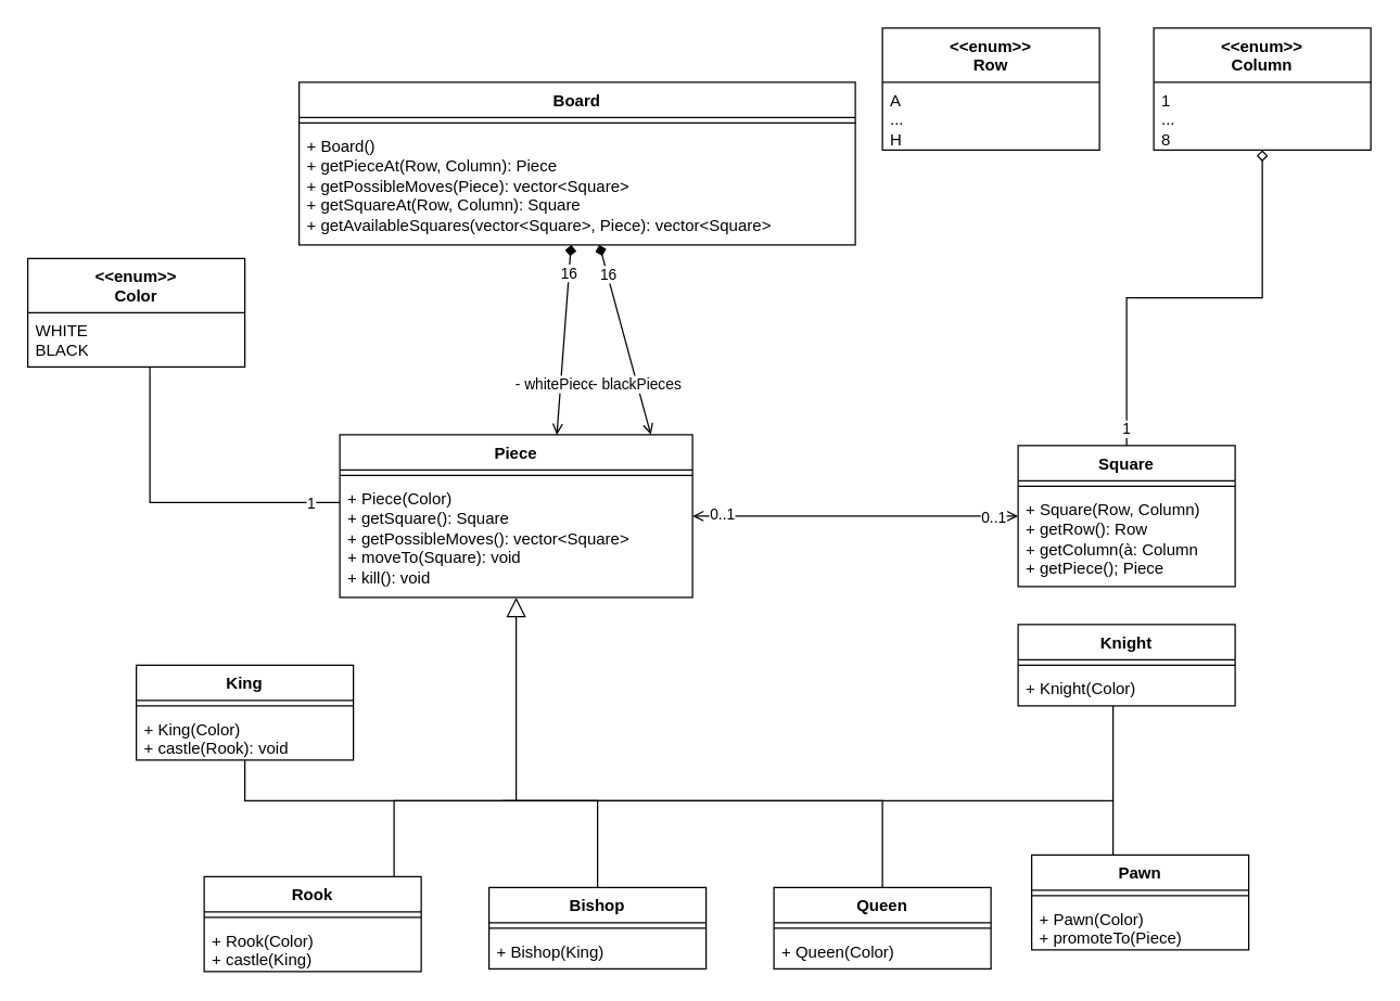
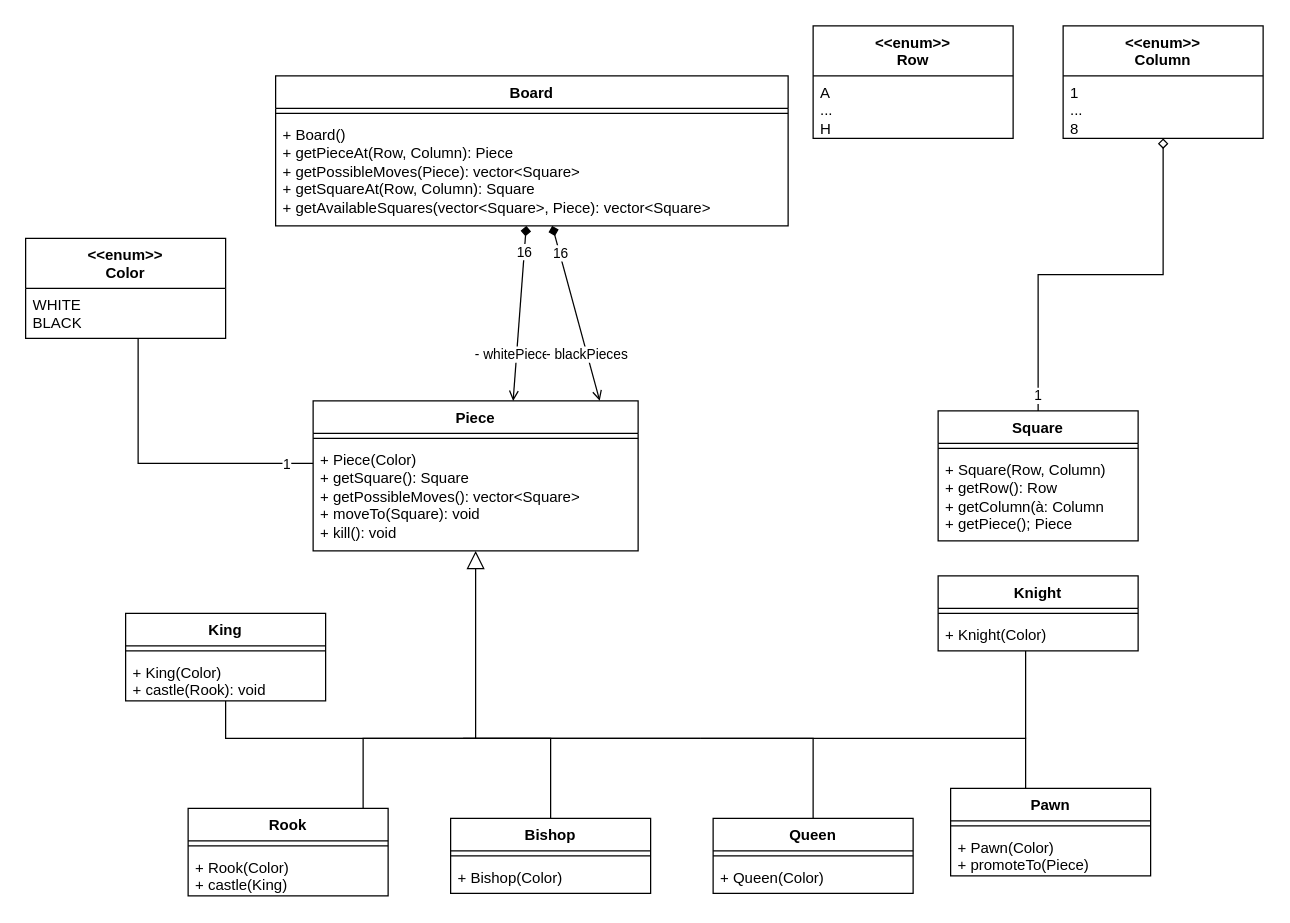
  <mxCell id="0" />
  <mxCell id="1" parent="0" />
  <mxCell id="2" style="edgeStyle=orthogonalEdgeStyle;rounded=0;orthogonalLoop=1;jettySize=auto;html=1;endArrow=none;endFill=0;" edge="1" parent="1" source="7" target="35"><mxGeometry relative="1" as="geometry"><Array as="points"><mxPoint x="110" y="370" /></Array></mxGeometry></mxCell>
  <mxCell id="3" value="1" style="edgeLabel;html=1;align=center;verticalAlign=middle;resizable=0;points=[];" vertex="1" connectable="0" parent="2"><mxGeometry x="-0.731" relative="1" as="geometry"><mxPoint x="10" as="offset" /></mxGeometry></mxCell>
- <mxCell id="4" style="edgeStyle=orthogonalEdgeStyle;rounded=0;orthogonalLoop=1;jettySize=auto;html=1;endArrow=open;endFill=0;startArrow=open;startFill=0;" edge="1" parent="1" source="7" target="39"><mxGeometry relative="1" as="geometry"><Array as="points"><mxPoint x="500" y="380" /><mxPoint x="500" y="380" /></Array></mxGeometry></mxCell>
- <mxCell id="5" value="0..1" style="edgeLabel;html=1;align=center;verticalAlign=middle;resizable=0;points=[];" vertex="1" connectable="0" parent="4"><mxGeometry x="-0.924" y="2" relative="1" as="geometry"><mxPoint x="12" as="offset" /></mxGeometry></mxCell>
- <mxCell id="6" value="0..1" style="edgeLabel;html=1;align=center;verticalAlign=middle;resizable=0;points=[];" vertex="1" connectable="0" parent="4"><mxGeometry x="0.908" y="2" relative="1" as="geometry"><mxPoint x="-8" y="2" as="offset" /></mxGeometry></mxCell>
  <mxCell id="7" value="Piece" style="swimlane;fontStyle=1;align=center;verticalAlign=top;childLayout=stackLayout;horizontal=1;startSize=26;horizontalStack=0;resizeParent=1;resizeParentMax=0;resizeLast=0;collapsible=1;marginBottom=0;whiteSpace=wrap;html=1;" vertex="1" parent="1"><mxGeometry x="250" y="320" width="260" height="120" as="geometry" /></mxCell>
  <mxCell id="8" value="" style="line;strokeWidth=1;fillColor=none;align=left;verticalAlign=middle;spacingTop=-1;spacingLeft=3;spacingRight=3;rotatable=0;labelPosition=right;points=[];portConstraint=eastwest;strokeColor=inherit;" vertex="1" parent="7"><mxGeometry y="26" width="260" height="8" as="geometry" /></mxCell>
  <mxCell id="9" value="&lt;div&gt;+ Piece(Color)&lt;/div&gt;&lt;div&gt;+ getSquare(): Square&lt;/div&gt;&lt;div&gt;+ getPossibleMoves(): vector&amp;lt;Square&amp;gt;&lt;/div&gt;&lt;div&gt;+ moveTo(Square): void&lt;/div&gt;&lt;div&gt;+ kill(): void&lt;br&gt;&lt;/div&gt;" style="text;strokeColor=none;fillColor=none;align=left;verticalAlign=top;spacingLeft=4;spacingRight=4;overflow=hidden;rotatable=0;points=[[0,0.5],[1,0.5]];portConstraint=eastwest;whiteSpace=wrap;html=1;" vertex="1" parent="7"><mxGeometry y="34" width="260" height="86" as="geometry" /></mxCell>
  <mxCell id="10" style="edgeStyle=orthogonalEdgeStyle;rounded=0;orthogonalLoop=1;jettySize=auto;html=1;endArrow=none;endFill=0;" edge="1" parent="1" source="11"><mxGeometry relative="1" as="geometry"><mxPoint x="560" y="590" as="targetPoint" /><Array as="points"><mxPoint x="350" y="590" /><mxPoint x="350" y="590" /></Array></mxGeometry></mxCell>
  <mxCell id="11" value="King" style="swimlane;fontStyle=1;align=center;verticalAlign=top;childLayout=stackLayout;horizontal=1;startSize=26;horizontalStack=0;resizeParent=1;resizeParentMax=0;resizeLast=0;collapsible=1;marginBottom=0;whiteSpace=wrap;html=1;" vertex="1" parent="1"><mxGeometry x="100" y="490" width="160" height="70" as="geometry" /></mxCell>
  <mxCell id="12" value="" style="line;strokeWidth=1;fillColor=none;align=left;verticalAlign=middle;spacingTop=-1;spacingLeft=3;spacingRight=3;rotatable=0;labelPosition=right;points=[];portConstraint=eastwest;strokeColor=inherit;" vertex="1" parent="11"><mxGeometry y="26" width="160" height="8" as="geometry" /></mxCell>
  <mxCell id="13" value="+ King(Color)&lt;br&gt;&lt;div&gt;+ castle(Rook): void&lt;/div&gt;" style="text;strokeColor=none;fillColor=none;align=left;verticalAlign=top;spacingLeft=4;spacingRight=4;overflow=hidden;rotatable=0;points=[[0,0.5],[1,0.5]];portConstraint=eastwest;whiteSpace=wrap;html=1;" vertex="1" parent="11"><mxGeometry y="34" width="160" height="36" as="geometry" /></mxCell>
  <mxCell id="14" value="Rook" style="swimlane;fontStyle=1;align=center;verticalAlign=top;childLayout=stackLayout;horizontal=1;startSize=26;horizontalStack=0;resizeParent=1;resizeParentMax=0;resizeLast=0;collapsible=1;marginBottom=0;whiteSpace=wrap;html=1;" vertex="1" parent="1"><mxGeometry x="150" y="646" width="160" height="70" as="geometry" /></mxCell>
  <mxCell id="15" value="" style="line;strokeWidth=1;fillColor=none;align=left;verticalAlign=middle;spacingTop=-1;spacingLeft=3;spacingRight=3;rotatable=0;labelPosition=right;points=[];portConstraint=eastwest;strokeColor=inherit;" vertex="1" parent="14"><mxGeometry y="26" width="160" height="8" as="geometry" /></mxCell>
  <mxCell id="16" value="&lt;div&gt;+ Rook(Color)&lt;/div&gt;&lt;div&gt;+ castle(King)&lt;br&gt;&lt;/div&gt;" style="text;strokeColor=none;fillColor=none;align=left;verticalAlign=top;spacingLeft=4;spacingRight=4;overflow=hidden;rotatable=0;points=[[0,0.5],[1,0.5]];portConstraint=eastwest;whiteSpace=wrap;html=1;" vertex="1" parent="14"><mxGeometry y="34" width="160" height="36" as="geometry" /></mxCell>
  <mxCell id="17" value="Bishop" style="swimlane;fontStyle=1;align=center;verticalAlign=top;childLayout=stackLayout;horizontal=1;startSize=26;horizontalStack=0;resizeParent=1;resizeParentMax=0;resizeLast=0;collapsible=1;marginBottom=0;whiteSpace=wrap;html=1;" vertex="1" parent="1"><mxGeometry x="360" y="654" width="160" height="60" as="geometry" /></mxCell>
  <mxCell id="18" value="" style="line;strokeWidth=1;fillColor=none;align=left;verticalAlign=middle;spacingTop=-1;spacingLeft=3;spacingRight=3;rotatable=0;labelPosition=right;points=[];portConstraint=eastwest;strokeColor=inherit;" vertex="1" parent="17"><mxGeometry y="26" width="160" height="8" as="geometry" /></mxCell>
- <mxCell id="19" value="+ Bishop(King)" style="text;strokeColor=none;fillColor=none;align=left;verticalAlign=top;spacingLeft=4;spacingRight=4;overflow=hidden;rotatable=0;points=[[0,0.5],[1,0.5]];portConstraint=eastwest;whiteSpace=wrap;html=1;" vertex="1" parent="17"><mxGeometry y="34" width="160" height="26" as="geometry" /></mxCell>
+ <mxCell id="19" value="+ Bishop(Color)" style="text;strokeColor=none;fillColor=none;align=left;verticalAlign=top;spacingLeft=4;spacingRight=4;overflow=hidden;rotatable=0;points=[[0,0.5],[1,0.5]];portConstraint=eastwest;whiteSpace=wrap;html=1;" vertex="1" parent="17"><mxGeometry y="34" width="160" height="26" as="geometry" /></mxCell>
  <mxCell id="20" value="Pawn" style="swimlane;fontStyle=1;align=center;verticalAlign=top;childLayout=stackLayout;horizontal=1;startSize=26;horizontalStack=0;resizeParent=1;resizeParentMax=0;resizeLast=0;collapsible=1;marginBottom=0;whiteSpace=wrap;html=1;" vertex="1" parent="1"><mxGeometry x="760" y="630" width="160" height="70" as="geometry" /></mxCell>
  <mxCell id="21" value="" style="line;strokeWidth=1;fillColor=none;align=left;verticalAlign=middle;spacingTop=-1;spacingLeft=3;spacingRight=3;rotatable=0;labelPosition=right;points=[];portConstraint=eastwest;strokeColor=inherit;" vertex="1" parent="20"><mxGeometry y="26" width="160" height="8" as="geometry" /></mxCell>
  <mxCell id="22" value="&lt;div&gt;+ Pawn(Color)&lt;/div&gt;&lt;div&gt;+ promoteTo(Piece)&lt;br&gt;&lt;/div&gt;" style="text;strokeColor=none;fillColor=none;align=left;verticalAlign=top;spacingLeft=4;spacingRight=4;overflow=hidden;rotatable=0;points=[[0,0.5],[1,0.5]];portConstraint=eastwest;whiteSpace=wrap;html=1;" vertex="1" parent="20"><mxGeometry y="34" width="160" height="36" as="geometry" /></mxCell>
  <mxCell id="23" value="Queen" style="swimlane;fontStyle=1;align=center;verticalAlign=top;childLayout=stackLayout;horizontal=1;startSize=26;horizontalStack=0;resizeParent=1;resizeParentMax=0;resizeLast=0;collapsible=1;marginBottom=0;whiteSpace=wrap;html=1;" vertex="1" parent="1"><mxGeometry x="570" y="654" width="160" height="60" as="geometry" /></mxCell>
  <mxCell id="24" value="" style="line;strokeWidth=1;fillColor=none;align=left;verticalAlign=middle;spacingTop=-1;spacingLeft=3;spacingRight=3;rotatable=0;labelPosition=right;points=[];portConstraint=eastwest;strokeColor=inherit;" vertex="1" parent="23"><mxGeometry y="26" width="160" height="8" as="geometry" /></mxCell>
  <mxCell id="25" value="+ Queen(Color)" style="text;strokeColor=none;fillColor=none;align=left;verticalAlign=top;spacingLeft=4;spacingRight=4;overflow=hidden;rotatable=0;points=[[0,0.5],[1,0.5]];portConstraint=eastwest;whiteSpace=wrap;html=1;" vertex="1" parent="23"><mxGeometry y="34" width="160" height="26" as="geometry" /></mxCell>
  <mxCell id="26" value="Knight" style="swimlane;fontStyle=1;align=center;verticalAlign=top;childLayout=stackLayout;horizontal=1;startSize=26;horizontalStack=0;resizeParent=1;resizeParentMax=0;resizeLast=0;collapsible=1;marginBottom=0;whiteSpace=wrap;html=1;" vertex="1" parent="1"><mxGeometry x="750" y="460" width="160" height="60" as="geometry" /></mxCell>
  <mxCell id="27" value="" style="line;strokeWidth=1;fillColor=none;align=left;verticalAlign=middle;spacingTop=-1;spacingLeft=3;spacingRight=3;rotatable=0;labelPosition=right;points=[];portConstraint=eastwest;strokeColor=inherit;" vertex="1" parent="26"><mxGeometry y="26" width="160" height="8" as="geometry" /></mxCell>
  <mxCell id="28" value="+ Knight(Color)" style="text;strokeColor=none;fillColor=none;align=left;verticalAlign=top;spacingLeft=4;spacingRight=4;overflow=hidden;rotatable=0;points=[[0,0.5],[1,0.5]];portConstraint=eastwest;whiteSpace=wrap;html=1;" vertex="1" parent="26"><mxGeometry y="34" width="160" height="26" as="geometry" /></mxCell>
  <mxCell id="29" value="" style="edgeStyle=none;html=1;endSize=12;endArrow=block;endFill=0;rounded=0;" edge="1" parent="1" target="7"><mxGeometry width="160" relative="1" as="geometry"><mxPoint x="380" y="590" as="sourcePoint" /><mxPoint x="560" y="520" as="targetPoint" /></mxGeometry></mxCell>
  <mxCell id="30" style="edgeStyle=orthogonalEdgeStyle;rounded=0;orthogonalLoop=1;jettySize=auto;html=1;endArrow=none;endFill=0;" edge="1" parent="1" source="14"><mxGeometry relative="1" as="geometry"><mxPoint x="560" y="590" as="targetPoint" /><mxPoint x="280" y="600" as="sourcePoint" /><Array as="points"><mxPoint x="290" y="590" /></Array></mxGeometry></mxCell>
  <mxCell id="31" style="edgeStyle=orthogonalEdgeStyle;rounded=0;orthogonalLoop=1;jettySize=auto;html=1;endArrow=none;endFill=0;" edge="1" parent="1" source="17"><mxGeometry relative="1" as="geometry"><mxPoint x="370" y="590" as="targetPoint" /><mxPoint x="290" y="610" as="sourcePoint" /><Array as="points"><mxPoint x="440" y="590" /></Array></mxGeometry></mxCell>
  <mxCell id="32" style="edgeStyle=orthogonalEdgeStyle;rounded=0;orthogonalLoop=1;jettySize=auto;html=1;endArrow=none;endFill=0;" edge="1" parent="1" target="23"><mxGeometry relative="1" as="geometry"><mxPoint x="590" y="620" as="targetPoint" /><mxPoint x="560" y="590" as="sourcePoint" /><Array as="points"><mxPoint x="650" y="590" /></Array></mxGeometry></mxCell>
  <mxCell id="33" style="edgeStyle=orthogonalEdgeStyle;rounded=0;orthogonalLoop=1;jettySize=auto;html=1;endArrow=none;endFill=0;" edge="1" parent="1" target="20"><mxGeometry relative="1" as="geometry"><mxPoint x="600" y="630" as="targetPoint" /><mxPoint x="560" y="590" as="sourcePoint" /><Array as="points"><mxPoint x="820" y="590" /></Array></mxGeometry></mxCell>
  <mxCell id="34" style="edgeStyle=orthogonalEdgeStyle;rounded=0;orthogonalLoop=1;jettySize=auto;html=1;endArrow=none;endFill=0;" edge="1" parent="1" target="26"><mxGeometry relative="1" as="geometry"><mxPoint x="610" y="640" as="targetPoint" /><mxPoint x="820" y="590" as="sourcePoint" /><Array as="points"><mxPoint x="820" y="570" /><mxPoint x="820" y="570" /></Array></mxGeometry></mxCell>
  <mxCell id="35" value="&lt;div&gt;&amp;lt;&amp;lt;enum&amp;gt;&amp;gt;&lt;/div&gt;&lt;div&gt;Color&lt;br&gt;&lt;/div&gt;" style="swimlane;fontStyle=1;align=center;verticalAlign=top;childLayout=stackLayout;horizontal=1;startSize=40;horizontalStack=0;resizeParent=1;resizeParentMax=0;resizeLast=0;collapsible=1;marginBottom=0;whiteSpace=wrap;html=1;" vertex="1" parent="1"><mxGeometry x="20" width="160" height="80" as="geometry" y="190" /></mxCell>
  <mxCell id="36" value="&lt;div&gt;WHITE&lt;/div&gt;&lt;div&gt;BLACK&lt;br&gt;&lt;/div&gt;" style="text;strokeColor=none;fillColor=none;align=left;verticalAlign=top;spacingLeft=4;spacingRight=4;overflow=hidden;rotatable=0;points=[[0,0.5],[1,0.5]];portConstraint=eastwest;whiteSpace=wrap;html=1;" vertex="1" parent="35"><mxGeometry y="40" width="160" height="40" as="geometry" /></mxCell>
  <mxCell id="37" style="edgeStyle=orthogonalEdgeStyle;rounded=0;orthogonalLoop=1;jettySize=auto;html=1;endArrow=diamond;endFill=0;" edge="1" parent="1" source="39" target="44"><mxGeometry relative="1" as="geometry" /></mxCell>
  <mxCell id="38" value="1" style="edgeLabel;html=1;align=center;verticalAlign=middle;resizable=0;points=[];" vertex="1" connectable="0" parent="37"><mxGeometry x="-0.917" y="1" relative="1" as="geometry"><mxPoint as="offset" /></mxGeometry></mxCell>
  <mxCell id="39" value="Square" style="swimlane;fontStyle=1;align=center;verticalAlign=top;childLayout=stackLayout;horizontal=1;startSize=26;horizontalStack=0;resizeParent=1;resizeParentMax=0;resizeLast=0;collapsible=1;marginBottom=0;whiteSpace=wrap;html=1;" vertex="1" parent="1"><mxGeometry x="750" y="328" width="160" height="104" as="geometry" /></mxCell>
  <mxCell id="40" value="" style="line;strokeWidth=1;fillColor=none;align=left;verticalAlign=middle;spacingTop=-1;spacingLeft=3;spacingRight=3;rotatable=0;labelPosition=right;points=[];portConstraint=eastwest;strokeColor=inherit;" vertex="1" parent="39"><mxGeometry y="26" width="160" height="8" as="geometry" /></mxCell>
  <mxCell id="41" value="&lt;div&gt;+ Square(Row, Column)&lt;br&gt;&lt;/div&gt;&lt;div&gt;+ getRow(): Row&lt;/div&gt;&lt;div&gt;+ getColumn(à: Column&lt;br&gt;&lt;/div&gt;&lt;div&gt;+ getPiece(); Piece&lt;br&gt;&lt;/div&gt;" style="text;strokeColor=none;fillColor=none;align=left;verticalAlign=top;spacingLeft=4;spacingRight=4;overflow=hidden;rotatable=0;points=[[0,0.5],[1,0.5]];portConstraint=eastwest;whiteSpace=wrap;html=1;" vertex="1" parent="39"><mxGeometry y="34" width="160" height="70" as="geometry" /></mxCell>
  <mxCell id="42" value="&lt;div&gt;&amp;lt;&amp;lt;enum&amp;gt;&amp;gt;&lt;/div&gt;&lt;div&gt;Row&lt;br&gt;&lt;/div&gt;" style="swimlane;fontStyle=1;align=center;verticalAlign=top;childLayout=stackLayout;horizontal=1;startSize=40;horizontalStack=0;resizeParent=1;resizeParentMax=0;resizeLast=0;collapsible=1;marginBottom=0;whiteSpace=wrap;html=1;" vertex="1" parent="1"><mxGeometry x="650" y="20" width="160" height="90" as="geometry" /></mxCell>
  <mxCell id="43" value="&lt;div&gt;A&lt;/div&gt;&lt;div&gt;...&lt;/div&gt;&lt;div&gt;H&lt;br&gt;&lt;/div&gt;" style="text;strokeColor=none;fillColor=none;align=left;verticalAlign=top;spacingLeft=4;spacingRight=4;overflow=hidden;rotatable=0;points=[[0,0.5],[1,0.5]];portConstraint=eastwest;whiteSpace=wrap;html=1;" vertex="1" parent="42"><mxGeometry y="40" width="160" height="50" as="geometry" /></mxCell>
  <mxCell id="44" value="&lt;div&gt;&amp;lt;&amp;lt;enum&amp;gt;&amp;gt;&lt;/div&gt;&lt;div&gt;Column&lt;br&gt;&lt;/div&gt;" style="swimlane;fontStyle=1;align=center;verticalAlign=top;childLayout=stackLayout;horizontal=1;startSize=40;horizontalStack=0;resizeParent=1;resizeParentMax=0;resizeLast=0;collapsible=1;marginBottom=0;whiteSpace=wrap;html=1;" vertex="1" parent="1"><mxGeometry x="850" y="20" width="160" height="90" as="geometry" /></mxCell>
  <mxCell id="45" value="&lt;div&gt;1&lt;/div&gt;&lt;div&gt;...&lt;/div&gt;&lt;div&gt;8&lt;br&gt;&lt;/div&gt;" style="text;strokeColor=none;fillColor=none;align=left;verticalAlign=top;spacingLeft=4;spacingRight=4;overflow=hidden;rotatable=0;points=[[0,0.5],[1,0.5]];portConstraint=eastwest;whiteSpace=wrap;html=1;" vertex="1" parent="44"><mxGeometry y="40" width="160" height="50" as="geometry" /></mxCell>
  <mxCell id="46" style="rounded=0;orthogonalLoop=1;jettySize=auto;html=1;startArrow=diamond;startFill=1;endArrow=open;endFill=0;" edge="1" parent="1" source="49"><mxGeometry relative="1" as="geometry"><mxPoint x="534.094" as="sourcePoint" y="190" /><mxPoint x="410.003" y="320" as="targetPoint" /></mxGeometry></mxCell>
  <mxCell id="47" value="16" style="edgeLabel;html=1;align=center;verticalAlign=middle;resizable=0;points=[];" vertex="1" connectable="0" parent="46"><mxGeometry x="-0.702" relative="1" as="geometry"><mxPoint as="offset" /></mxGeometry></mxCell>
  <mxCell id="48" value="- whitePieces" style="edgeLabel;html=1;align=center;verticalAlign=middle;resizable=0;points=[];" vertex="1" connectable="0" parent="46"><mxGeometry x="0.467" y="-1" relative="1" as="geometry"><mxPoint as="offset" /></mxGeometry></mxCell>
  <mxCell id="49" value="Board" style="swimlane;fontStyle=1;align=center;verticalAlign=top;childLayout=stackLayout;horizontal=1;startSize=26;horizontalStack=0;resizeParent=1;resizeParentMax=0;resizeLast=0;collapsible=1;marginBottom=0;whiteSpace=wrap;html=1;" vertex="1" parent="1"><mxGeometry x="220" y="60" width="410" height="120" as="geometry" /></mxCell>
  <mxCell id="50" value="" style="line;strokeWidth=1;fillColor=none;align=left;verticalAlign=middle;spacingTop=-1;spacingLeft=3;spacingRight=3;rotatable=0;labelPosition=right;points=[];portConstraint=eastwest;strokeColor=inherit;" vertex="1" parent="49"><mxGeometry y="26" width="410" height="8" as="geometry" /></mxCell>
  <mxCell id="51" value="&lt;div&gt;+ Board()&lt;/div&gt;&lt;div&gt;+ getPieceAt(Row, Column): Piece&lt;br&gt;&lt;/div&gt;&lt;div&gt;+ getPossibleMoves(Piece): vector&amp;lt;Square&amp;gt;&lt;br&gt;&lt;/div&gt;&lt;div&gt;+ getSquareAt(Row, Column): Square&lt;/div&gt;&lt;div&gt;+&amp;nbsp;getAvailableSquares(vector&amp;lt;Square&amp;gt;, Piece): vector&amp;lt;Square&amp;gt;&lt;br&gt;&lt;/div&gt;" style="text;strokeColor=none;fillColor=none;align=left;verticalAlign=top;spacingLeft=4;spacingRight=4;overflow=hidden;rotatable=0;points=[[0,0.5],[1,0.5]];portConstraint=eastwest;whiteSpace=wrap;html=1;" vertex="1" parent="49"><mxGeometry y="34" width="410" height="86" as="geometry" /></mxCell>
  <mxCell id="52" style="rounded=0;orthogonalLoop=1;jettySize=auto;html=1;startArrow=diamond;startFill=1;endArrow=open;endFill=0;" edge="1" parent="1" source="49"><mxGeometry relative="1" as="geometry"><mxPoint x="603.364" as="sourcePoint" y="190" /><mxPoint x="479.273" y="320" as="targetPoint" /></mxGeometry></mxCell>
  <mxCell id="53" value="16" style="edgeLabel;html=1;align=center;verticalAlign=middle;resizable=0;points=[];" vertex="1" connectable="0" parent="52"><mxGeometry x="-0.702" relative="1" as="geometry"><mxPoint as="offset" /></mxGeometry></mxCell>
  <mxCell id="54" value="- blackPieces" style="edgeLabel;html=1;align=center;verticalAlign=middle;resizable=0;points=[];" vertex="1" connectable="0" parent="52"><mxGeometry x="0.467" y="-1" relative="1" as="geometry"><mxPoint as="offset" /></mxGeometry></mxCell>
